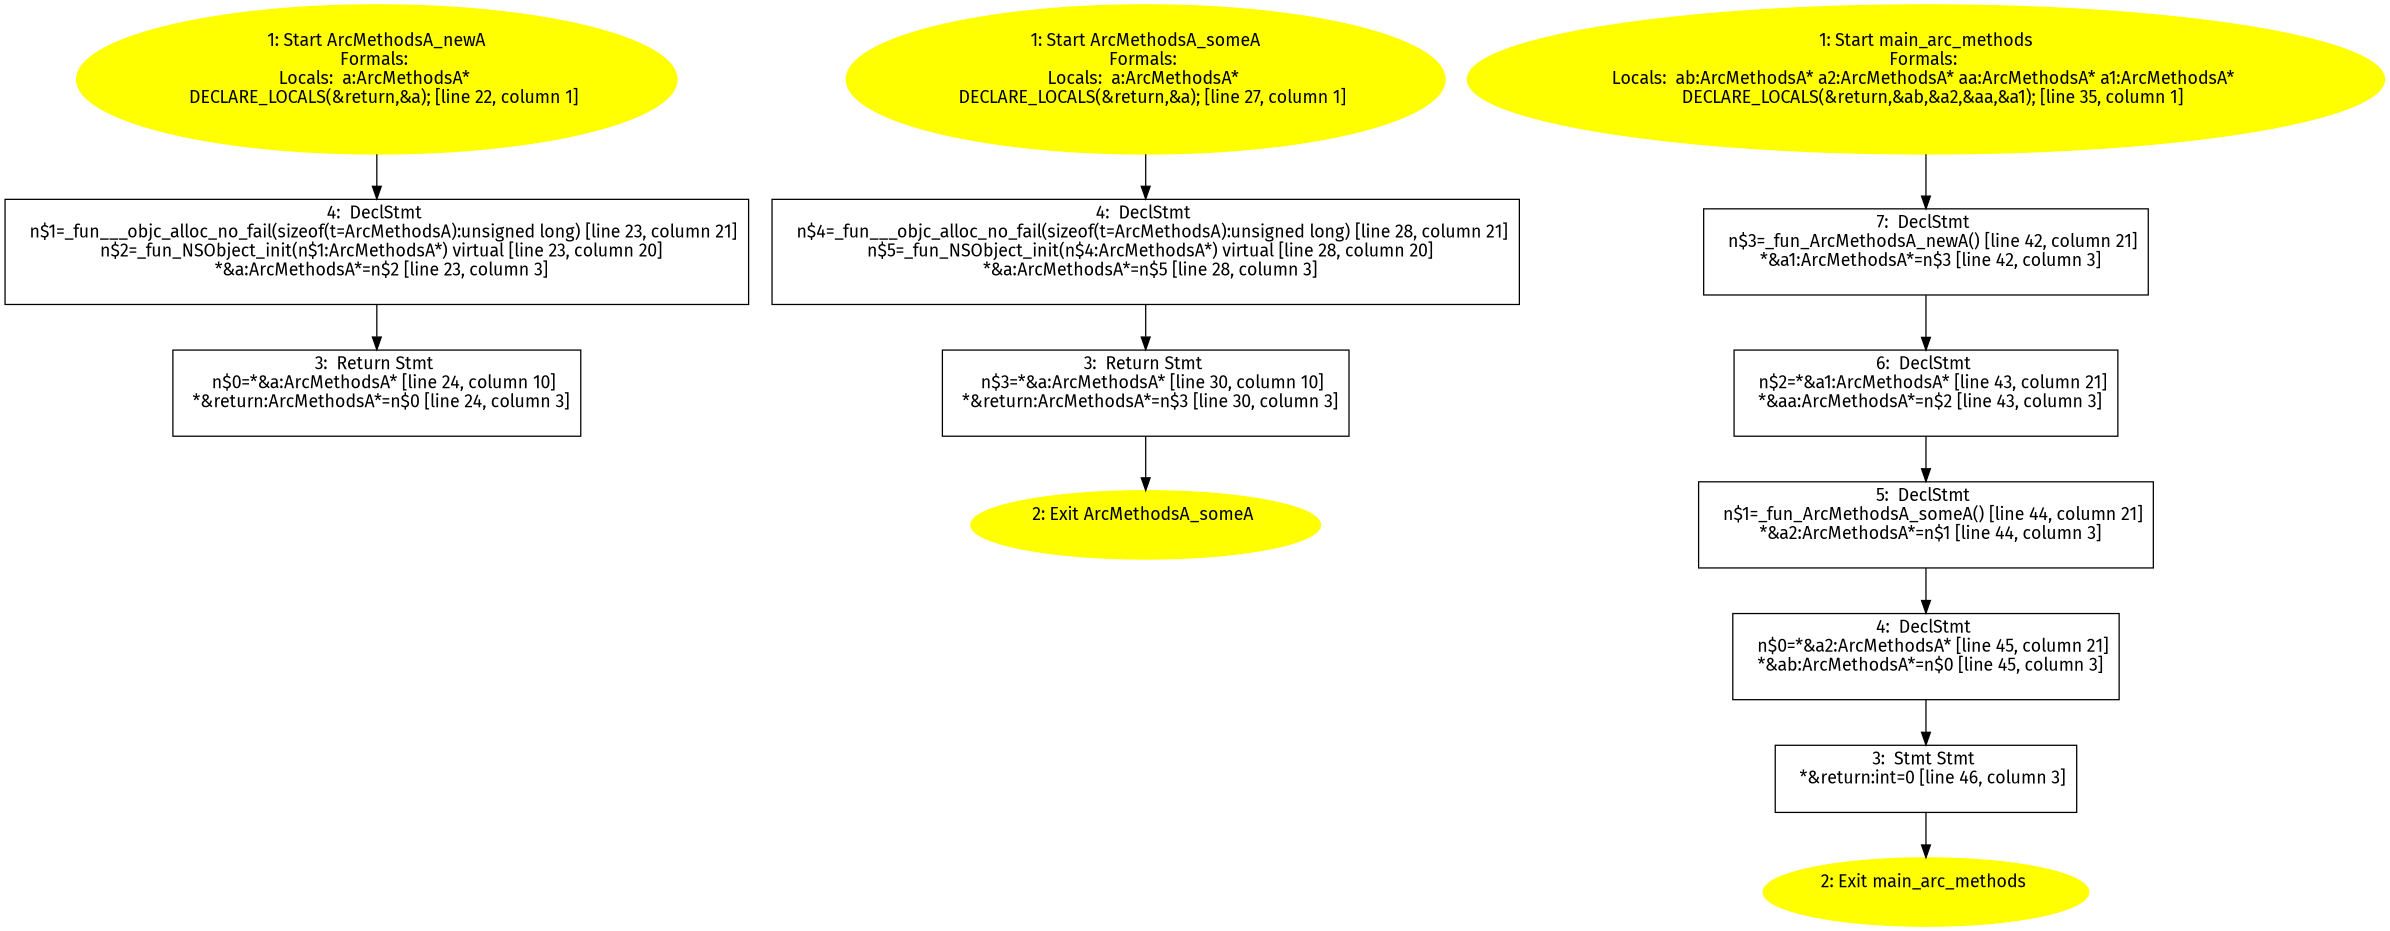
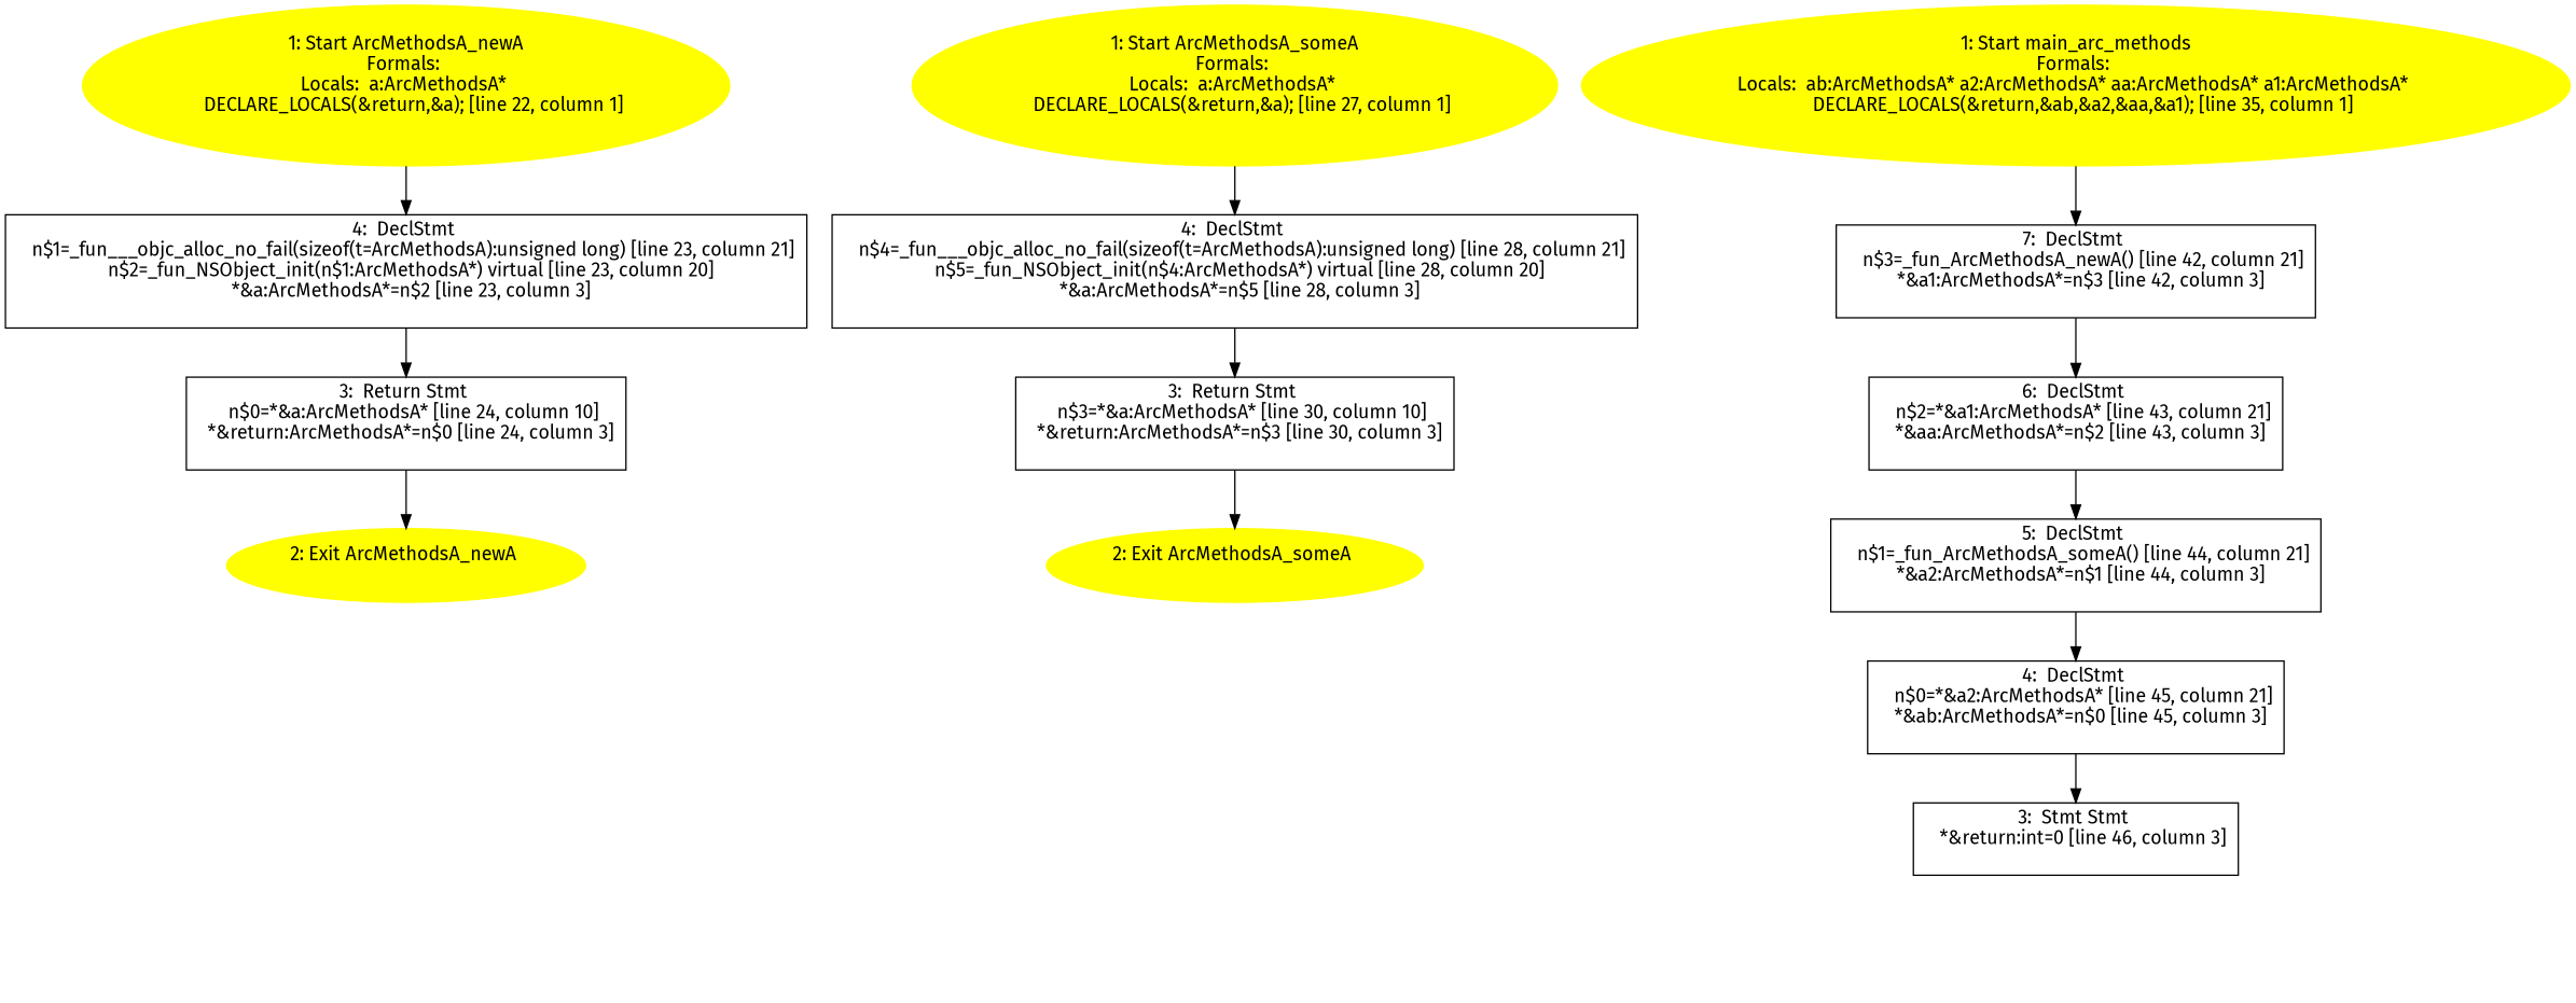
  digraph {
    fontname="Fira Sans"
    node [fontname="Fira Sans" shape=box]
    edge [fontname="Fira Sans"]
    n1 [color=yellow label="1: Start ArcMethodsA_newA\nFormals: \nLocals:  a:ArcMethodsA* \n   DECLARE_LOCALS(&return,&a); [line 22, column 1]\n " style=filled shape=""]
    n2 [label="4:  DeclStmt \n   n$1=_fun___objc_alloc_no_fail(sizeof(t=ArcMethodsA):unsigned long) [line 23, column 21]\n  n$2=_fun_NSObject_init(n$1:ArcMethodsA*) virtual [line 23, column 20]\n  *&a:ArcMethodsA*=n$2 [line 23, column 3]\n "]
    n3 [label="3:  Return Stmt \n   n$0=*&a:ArcMethodsA* [line 24, column 10]\n  *&return:ArcMethodsA*=n$0 [line 24, column 3]\n "]
+   n4 [color=yellow label="2: Exit ArcMethodsA_newA \n  " style=filled shape=""]
    n5 [color=yellow label="1: Start ArcMethodsA_someA\nFormals: \nLocals:  a:ArcMethodsA* \n   DECLARE_LOCALS(&return,&a); [line 27, column 1]\n " style=filled shape=""]
    n6 [label="4:  DeclStmt \n   n$4=_fun___objc_alloc_no_fail(sizeof(t=ArcMethodsA):unsigned long) [line 28, column 21]\n  n$5=_fun_NSObject_init(n$4:ArcMethodsA*) virtual [line 28, column 20]\n  *&a:ArcMethodsA*=n$5 [line 28, column 3]\n "]
    n7 [label="3:  Return Stmt \n   n$3=*&a:ArcMethodsA* [line 30, column 10]\n  *&return:ArcMethodsA*=n$3 [line 30, column 3]\n "]
    n8 [color=yellow label="2: Exit ArcMethodsA_someA \n  " style=filled shape=""]
    n9 [color=yellow label="1: Start main_arc_methods\nFormals: \nLocals:  ab:ArcMethodsA* a2:ArcMethodsA* aa:ArcMethodsA* a1:ArcMethodsA* \n   DECLARE_LOCALS(&return,&ab,&a2,&aa,&a1); [line 35, column 1]\n " style=filled shape=""]
    n10 [label="7:  DeclStmt \n   n$3=_fun_ArcMethodsA_newA() [line 42, column 21]\n  *&a1:ArcMethodsA*=n$3 [line 42, column 3]\n "]
    n11 [label="6:  DeclStmt \n   n$2=*&a1:ArcMethodsA* [line 43, column 21]\n  *&aa:ArcMethodsA*=n$2 [line 43, column 3]\n "]
    n12 [label="5:  DeclStmt \n   n$1=_fun_ArcMethodsA_someA() [line 44, column 21]\n  *&a2:ArcMethodsA*=n$1 [line 44, column 3]\n "]
-   n13 [color=yellow label="2: Exit main_arc_methods \n  " style=filled shape=""]
    n14 [label="3:  Stmt Stmt \n   *&return:int=0 [line 46, column 3]\n "]
    n15 [label="4:  DeclStmt \n   n$0=*&a2:ArcMethodsA* [line 45, column 21]\n  *&ab:ArcMethodsA*=n$0 [line 45, column 3]\n "]
    n1 -> n2
    n2 -> n3
+   n3 -> n4
    n5 -> n6
    n6 -> n7
    n7 -> n8
    n9 -> n10
    n10 -> n11
    n11 -> n12
    n12 -> n15
-   n14 -> n13
    n15 -> n14
  }
